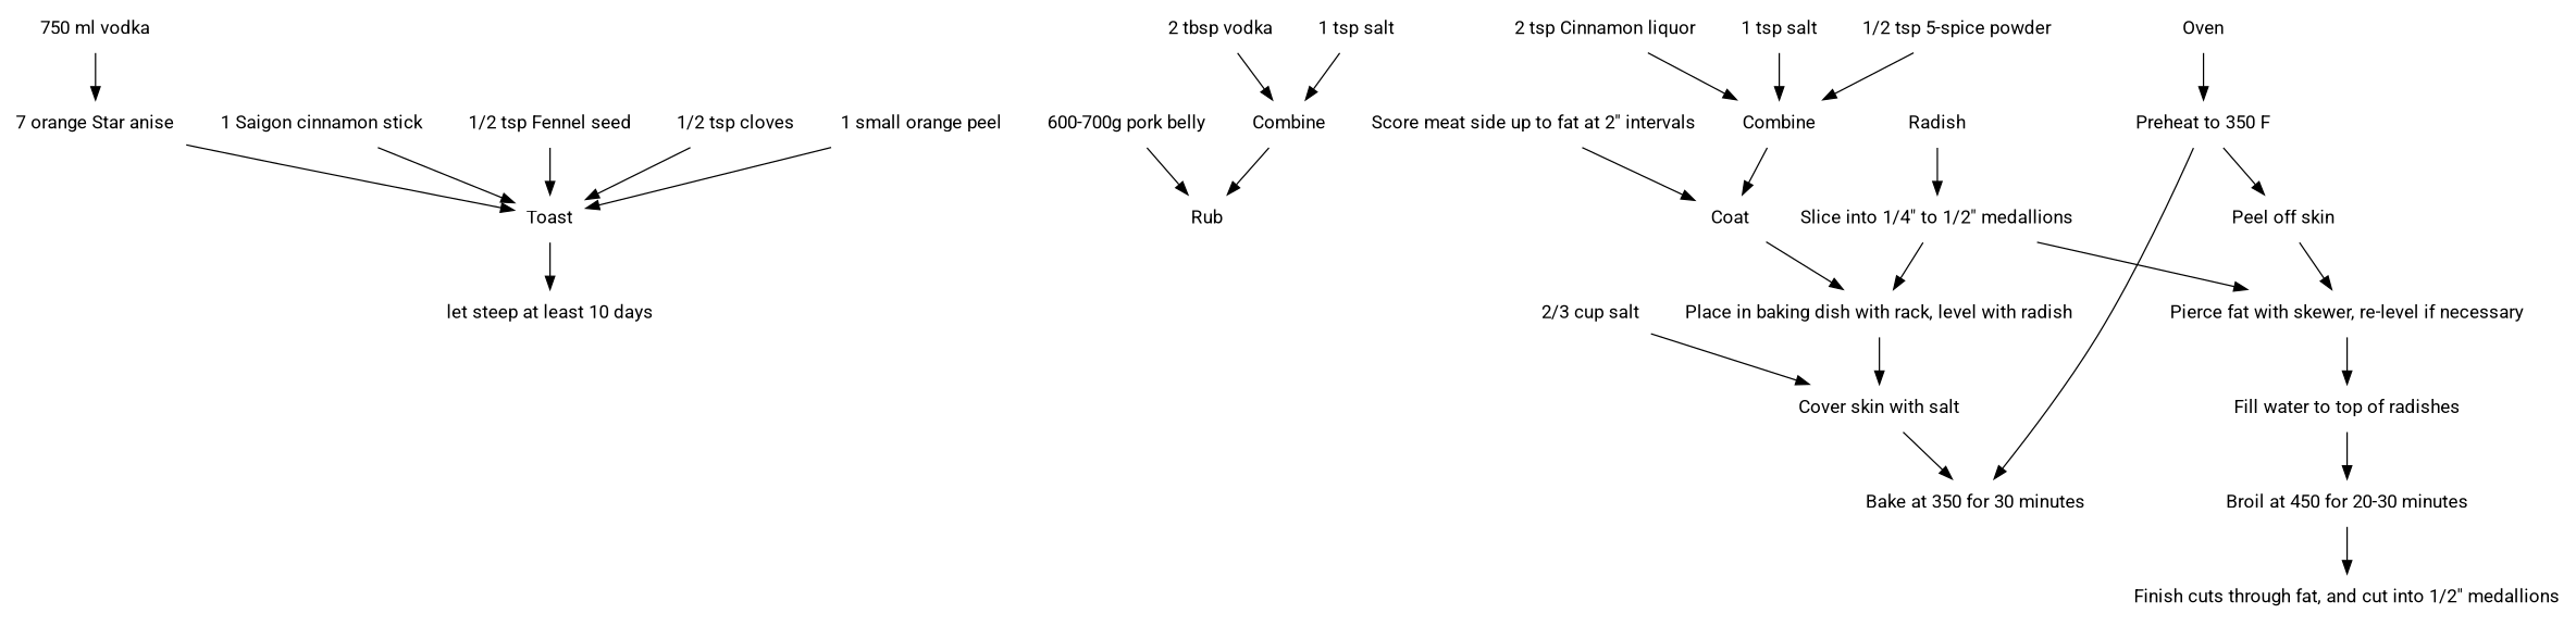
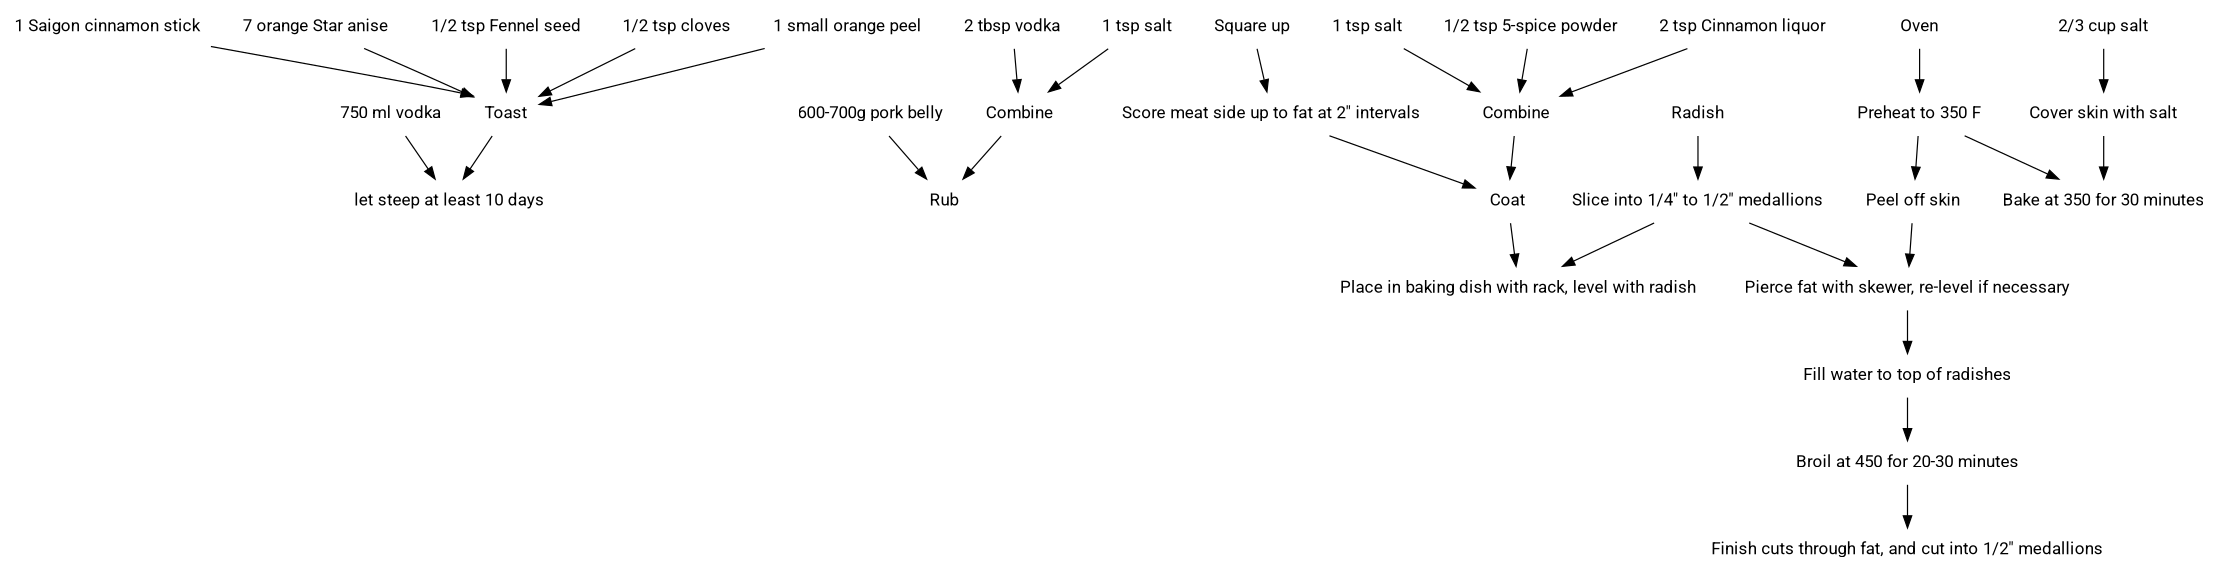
  digraph {
    fontname=Roboto
    node [fontname=Roboto shape=none]
    edge [fontname=Roboto]
    n1 [label="750 ml vodka"]
    n2 [label="let steep at least 10 days"]
    n3 [label="1 Saigon cinnamon stick"]
    Toast
    n5 [label="7 orange Star anise"]
    n6 [label="1/2 tsp Fennel seed"]
    n7 [label="1/2 tsp cloves"]
    n8 [label="1 small orange peel"]
    n9 [label="600-700g pork belly" rank=1]
    n10 [label=Rub]
    n11 [label="2 tbsp vodka" rank=1]
    n12 [label=Combine]
    n13 [label="1 tsp salt" rank=1]
+   n14 [label="Square up"]
    n15 [label="Score meat side up to fat at 2\" intervals"]
    n16 [label=Coat]
    n17 [label="Place in baking dish with rack, level with radish"]
    n18 [label="1 tsp salt" rank=1]
    n19 [label=Combine]
    n20 [label="1/2 tsp 5-spice powder" rank=1]
    n21 [label="2 tsp Cinnamon liquor" rank=1]
    n22 [label="Cover skin with salt"]
    n23 [label="Preheat to 350 F"]
    n24 [label="Bake at 350 for 30 minutes"]
    n25 [label="Peel off skin"]
    Oven
    n27 [label="2/3 cup salt" rank=1]
    n28 [label=Radish rank=1]
    n29 [label="Slice into 1/4\" to 1/2\" medallions"]
    n30 [label="Pierce fat with skewer, re-level if necessary"]
    n31 [label="Fill water to top of radishes"]
    n32 [label="Broil at 450 for 20-30 minutes"]
    n33 [label="Finish cuts through fat, and cut into 1/2\" medallions"]
    subgraph sub_1 {
      label="Cinnamon liquor"
      shape=rectangle
      n1
      n2
      n3
      Toast
      n5
      n6
      n7
      n8
    }
-   n1 -> n5
+   n1 -> n2
    n3 -> Toast
    Toast -> n2
    n5 -> Toast
    n6 -> Toast
    n7 -> Toast
    n8 -> Toast
    n9 -> n10
    n11 -> n12
    n12 -> n10
    n13 -> n12
+   n14 -> n15
    n15 -> n16
    n16 -> n17
-   n17 -> n22
    n18 -> n19
    n19 -> n16
    n20 -> n19
    n21 -> n19
    n22 -> n24
    n23 -> n24
    n23 -> n25
    n25 -> n30
    Oven -> n23
    n27 -> n22
    n28 -> n29
    n29 -> n17
    n29 -> n30
    n30 -> n31
    n31 -> n32
    n32 -> n33
  }
